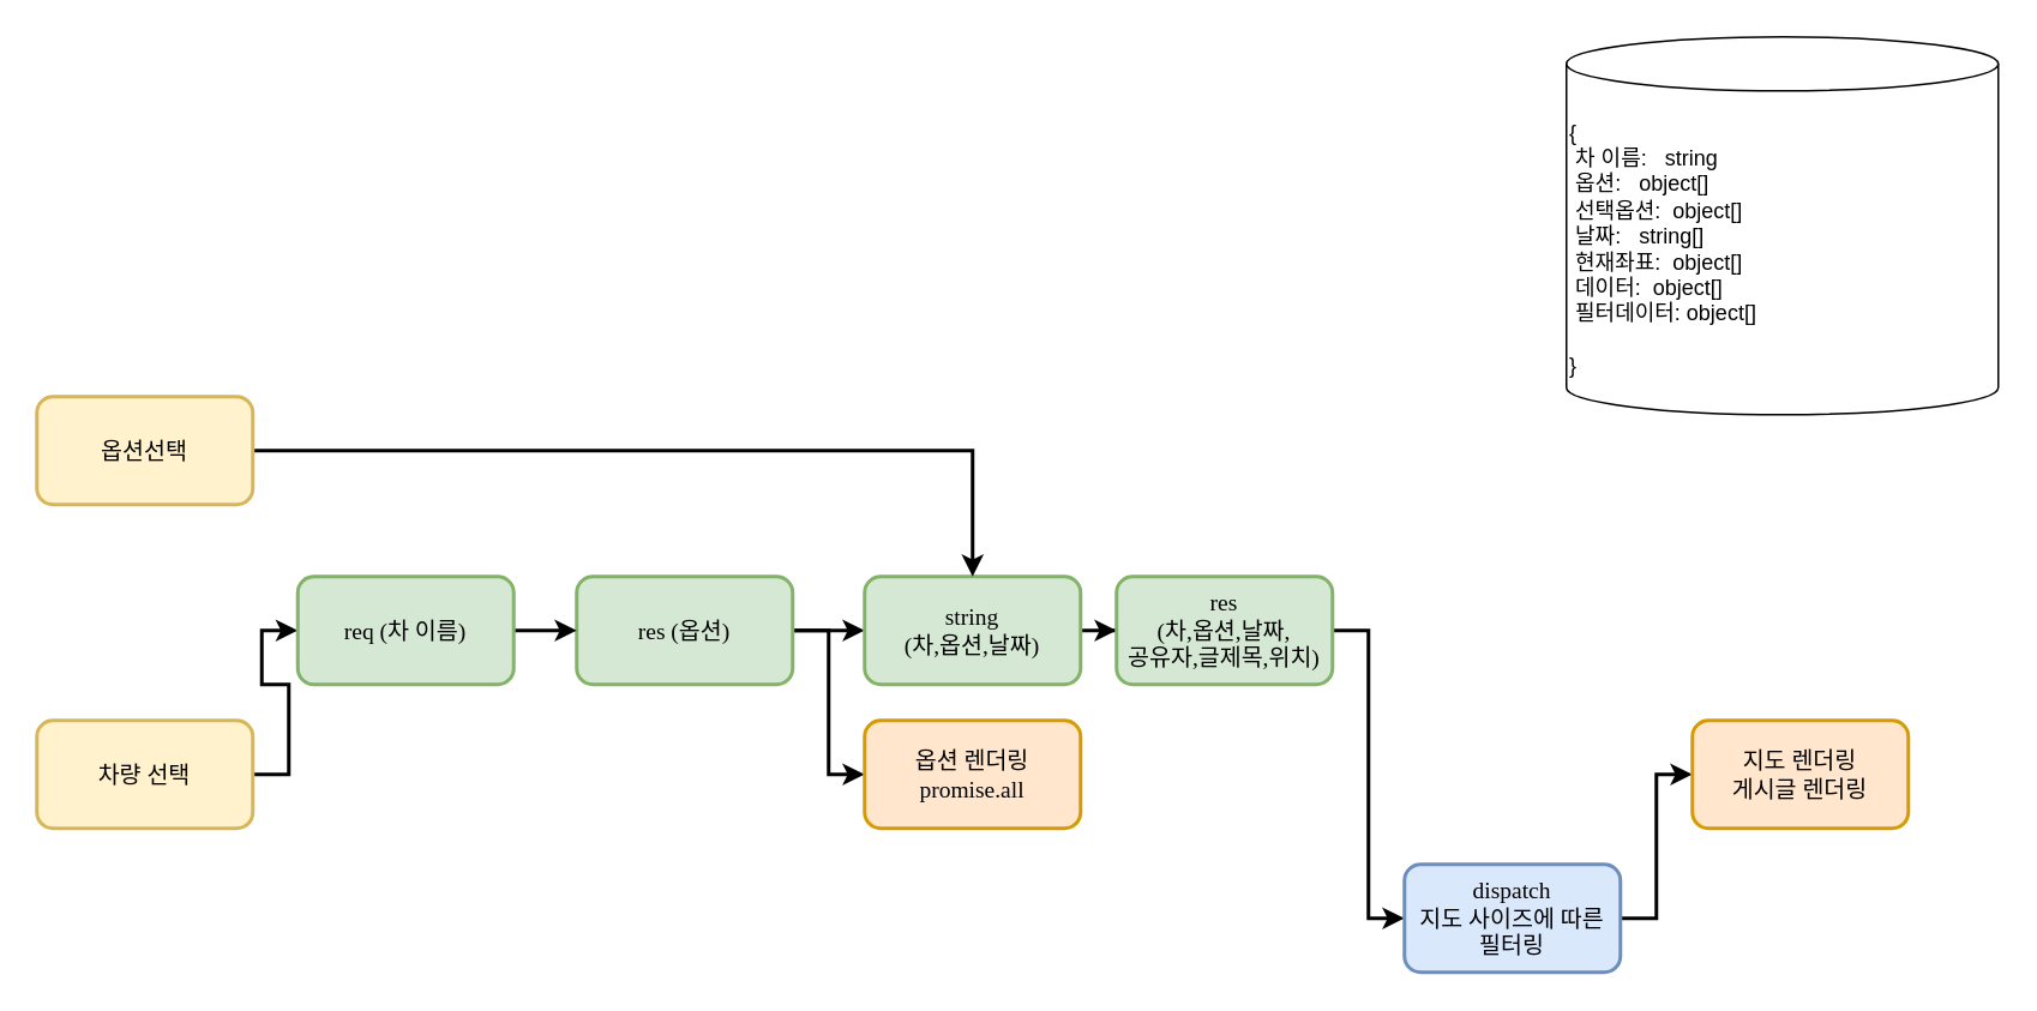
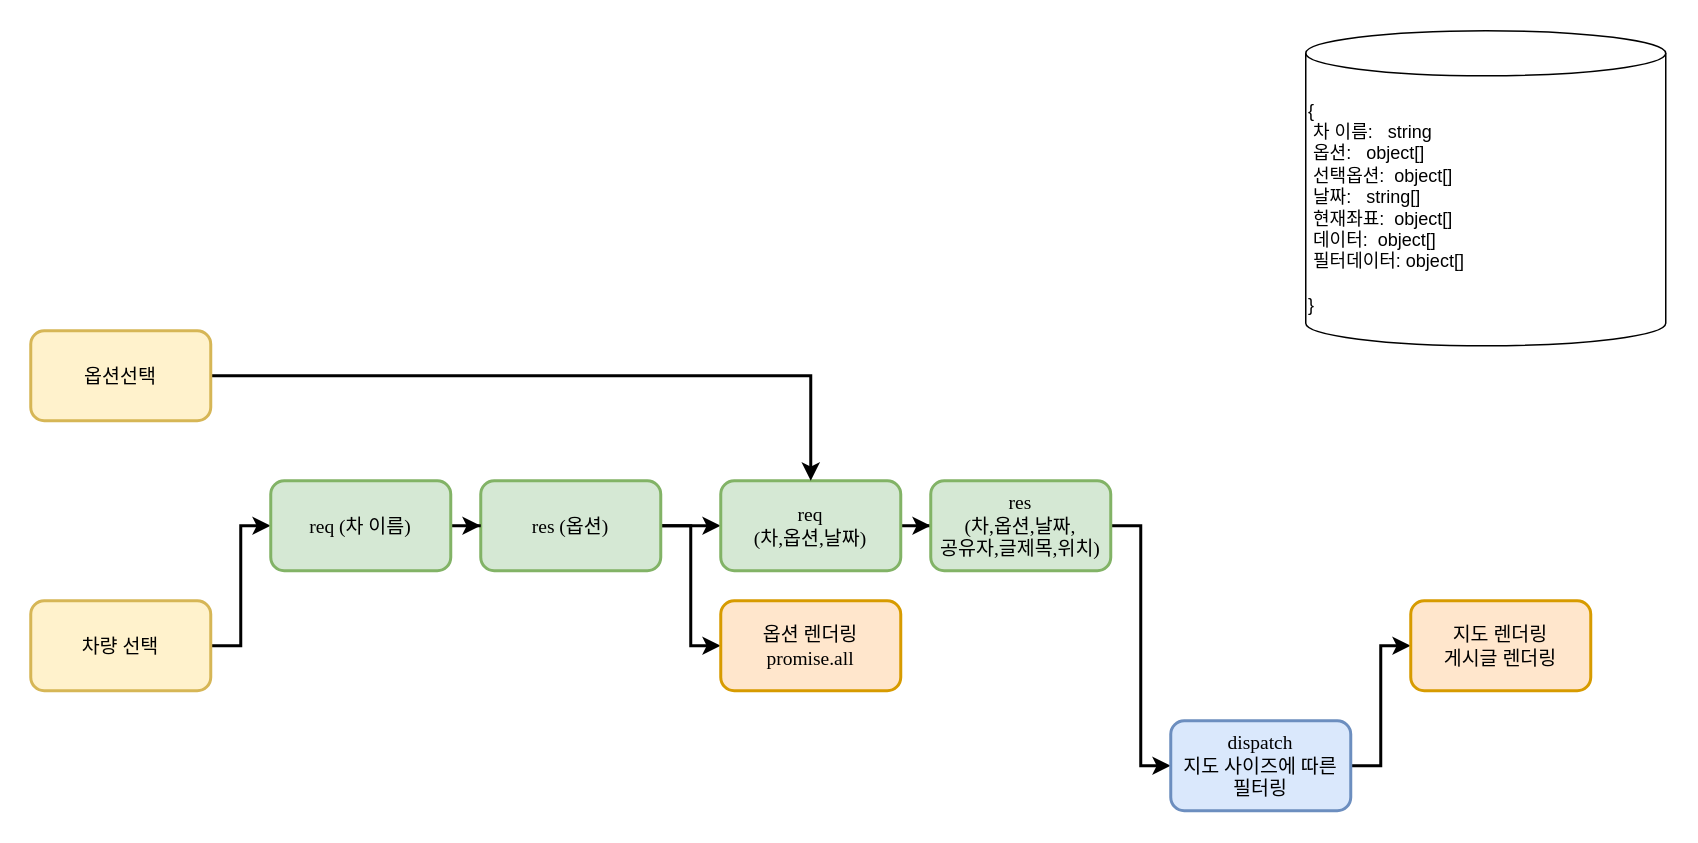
  <mxCell id="0" />
  <mxCell id="1" parent="0" />
  <mxCell id="2" style="edgeStyle=orthogonalEdgeStyle;rounded=0;orthogonalLoop=1;jettySize=auto;html=1;entryX=0;entryY=0.5;entryDx=0;entryDy=0;strokeWidth=2;fontFamily=Jua;fontSource=https%3A%2F%2Ffonts.googleapis.com%2Fcss%3Ffamily%3DJua;fontSize=13;" parent="1" source="3" target="8" edge="1"><mxGeometry relative="1" as="geometry" /></mxCell>
  <mxCell id="3" value="차량 선택" style="rounded=1;whiteSpace=wrap;html=1;fillColor=#fff2cc;strokeColor=#d6b656;strokeWidth=2;fontFamily=Jua;fontSource=https%3A%2F%2Ffonts.googleapis.com%2Fcss%3Ffamily%3DJua;fontSize=13;" parent="1" vertex="1"><mxGeometry x="20" y="400" width="120" height="60" as="geometry" /></mxCell>
  <mxCell id="4" style="edgeStyle=orthogonalEdgeStyle;rounded=0;orthogonalLoop=1;jettySize=auto;html=1;entryX=0;entryY=0.5;entryDx=0;entryDy=0;strokeWidth=2;fontFamily=Jua;fontSource=https%3A%2F%2Ffonts.googleapis.com%2Fcss%3Ffamily%3DJua;fontSize=13;" parent="1" source="6" target="9" edge="1"><mxGeometry relative="1" as="geometry" /></mxCell>
  <mxCell id="5" style="edgeStyle=orthogonalEdgeStyle;rounded=0;orthogonalLoop=1;jettySize=auto;html=1;entryX=0;entryY=0.5;entryDx=0;entryDy=0;strokeWidth=2;fontFamily=Jua;fontSource=https%3A%2F%2Ffonts.googleapis.com%2Fcss%3Ffamily%3DJua;fontSize=13;" parent="1" source="6" target="11" edge="1"><mxGeometry relative="1" as="geometry" /></mxCell>
  <mxCell id="6" value="res (옵션)" style="rounded=1;whiteSpace=wrap;html=1;fillColor=#d5e8d4;strokeColor=#82b366;strokeWidth=2;fontFamily=Jua;fontSource=https%3A%2F%2Ffonts.googleapis.com%2Fcss%3Ffamily%3DJua;fontSize=13;" parent="1" vertex="1"><mxGeometry x="320" y="320" width="120" height="60" as="geometry" /></mxCell>
  <mxCell id="7" style="edgeStyle=orthogonalEdgeStyle;rounded=0;orthogonalLoop=1;jettySize=auto;html=1;strokeWidth=2;fontFamily=Jua;fontSource=https%3A%2F%2Ffonts.googleapis.com%2Fcss%3Ffamily%3DJua;fontSize=13;" parent="1" source="8" target="6" edge="1"><mxGeometry relative="1" as="geometry" /></mxCell>
- <mxCell id="8" value="req (차 이름)" style="rounded=1;whiteSpace=wrap;html=1;fillColor=#d5e8d4;strokeColor=#82b366;strokeWidth=2;fontFamily=Jua;fontSource=https%3A%2F%2Ffonts.googleapis.com%2Fcss%3Ffamily%3DJua;fontSize=13;" parent="1" vertex="1"><mxGeometry x="165" y="320" width="120" height="60" as="geometry" /></mxCell>
+ <mxCell id="8" value="req (차 이름)" style="rounded=1;whiteSpace=wrap;html=1;fillColor=#d5e8d4;strokeColor=#82b366;strokeWidth=2;fontFamily=Jua;fontSource=https%3A%2F%2Ffonts.googleapis.com%2Fcss%3Ffamily%3DJua;fontSize=13;" parent="1" vertex="1"><mxGeometry x="180" y="320" width="120" height="60" as="geometry" /></mxCell>
  <mxCell id="9" value="옵션 렌더링&lt;br style=&quot;font-size: 13px;&quot;&gt;promise.all" style="rounded=1;whiteSpace=wrap;html=1;fillColor=#ffe6cc;strokeColor=#d79b00;strokeWidth=2;fontFamily=Jua;fontSource=https%3A%2F%2Ffonts.googleapis.com%2Fcss%3Ffamily%3DJua;fontSize=13;" parent="1" vertex="1"><mxGeometry x="480" y="400" width="120" height="60" as="geometry" /></mxCell>
  <mxCell id="10" style="edgeStyle=orthogonalEdgeStyle;rounded=0;orthogonalLoop=1;jettySize=auto;html=1;entryX=0;entryY=0.5;entryDx=0;entryDy=0;strokeWidth=2;fontFamily=Jua;fontSource=https%3A%2F%2Ffonts.googleapis.com%2Fcss%3Ffamily%3DJua;fontSize=13;" parent="1" source="11" target="15" edge="1"><mxGeometry relative="1" as="geometry" /></mxCell>
- <mxCell id="11" value="string &lt;br style=&quot;font-size: 13px;&quot;&gt;(차,옵션,날짜)" style="rounded=1;whiteSpace=wrap;html=1;fillColor=#d5e8d4;strokeColor=#82b366;strokeWidth=2;fontFamily=Jua;fontSource=https%3A%2F%2Ffonts.googleapis.com%2Fcss%3Ffamily%3DJua;fontSize=13;" parent="1" vertex="1"><mxGeometry x="480" y="320" width="120" height="60" as="geometry" /></mxCell>
+ <mxCell id="11" value="req &lt;br style=&quot;font-size: 13px;&quot;&gt;(차,옵션,날짜)" style="rounded=1;whiteSpace=wrap;html=1;fillColor=#d5e8d4;strokeColor=#82b366;strokeWidth=2;fontFamily=Jua;fontSource=https%3A%2F%2Ffonts.googleapis.com%2Fcss%3Ffamily%3DJua;fontSize=13;" parent="1" vertex="1"><mxGeometry x="480" y="320" width="120" height="60" as="geometry" /></mxCell>
  <mxCell id="12" style="edgeStyle=orthogonalEdgeStyle;rounded=0;orthogonalLoop=1;jettySize=auto;html=1;entryX=0.5;entryY=0;entryDx=0;entryDy=0;strokeWidth=2;fontFamily=Jua;fontSource=https%3A%2F%2Ffonts.googleapis.com%2Fcss%3Ffamily%3DJua;fontSize=13;" parent="1" source="13" target="11" edge="1"><mxGeometry relative="1" as="geometry" /></mxCell>
  <mxCell id="13" value="옵션선택" style="rounded=1;whiteSpace=wrap;html=1;fillColor=#fff2cc;strokeColor=#d6b656;strokeWidth=2;fontFamily=Jua;fontSource=https%3A%2F%2Ffonts.googleapis.com%2Fcss%3Ffamily%3DJua;fontSize=13;" parent="1" vertex="1"><mxGeometry x="20" y="220" width="120" height="60" as="geometry" /></mxCell>
  <mxCell id="14" style="edgeStyle=orthogonalEdgeStyle;rounded=0;orthogonalLoop=1;jettySize=auto;html=1;entryX=0;entryY=0.5;entryDx=0;entryDy=0;strokeWidth=2;fontFamily=Jua;fontSource=https%3A%2F%2Ffonts.googleapis.com%2Fcss%3Ffamily%3DJua;fontSize=13;" parent="1" source="15" target="17" edge="1"><mxGeometry relative="1" as="geometry" /></mxCell>
  <mxCell id="15" value="res&lt;br style=&quot;font-size: 13px;&quot;&gt;(차,옵션,날짜,&lt;br style=&quot;font-size: 13px;&quot;&gt;공유자,글제목,위치)" style="rounded=1;whiteSpace=wrap;html=1;fillColor=#d5e8d4;strokeColor=#82b366;strokeWidth=2;fontFamily=Jua;fontSource=https%3A%2F%2Ffonts.googleapis.com%2Fcss%3Ffamily%3DJua;fontSize=13;" parent="1" vertex="1"><mxGeometry x="620" y="320" width="120" height="60" as="geometry" /></mxCell>
  <mxCell id="16" style="edgeStyle=orthogonalEdgeStyle;rounded=0;orthogonalLoop=1;jettySize=auto;html=1;entryX=0;entryY=0.5;entryDx=0;entryDy=0;strokeWidth=2;fontFamily=Jua;fontSource=https%3A%2F%2Ffonts.googleapis.com%2Fcss%3Ffamily%3DJua;fontSize=13;" parent="1" source="17" target="18" edge="1"><mxGeometry relative="1" as="geometry" /></mxCell>
  <mxCell id="17" value="dispatch&lt;br style=&quot;font-size: 13px;&quot;&gt;지도 사이즈에 따른&lt;br style=&quot;font-size: 13px;&quot;&gt;필터링" style="rounded=1;whiteSpace=wrap;html=1;fillColor=#dae8fc;strokeColor=#6c8ebf;strokeWidth=2;fontFamily=Jua;fontSource=https%3A%2F%2Ffonts.googleapis.com%2Fcss%3Ffamily%3DJua;fontSize=13;" parent="1" vertex="1"><mxGeometry x="780" y="480" width="120" height="60" as="geometry" /></mxCell>
  <mxCell id="18" value="지도 렌더링&lt;br style=&quot;font-size: 13px;&quot;&gt;게시글 렌더링" style="rounded=1;whiteSpace=wrap;html=1;fillColor=#ffe6cc;strokeColor=#d79b00;strokeWidth=2;fontFamily=Jua;fontSource=https%3A%2F%2Ffonts.googleapis.com%2Fcss%3Ffamily%3DJua;fontSize=13;" parent="1" vertex="1"><mxGeometry x="940" y="400" width="120" height="60" as="geometry" /></mxCell>
  <mxCell id="19" value="{&lt;br&gt;&lt;div style=&quot;&quot;&gt;&lt;span style=&quot;background-color: initial; white-space: pre;&quot;&gt; &lt;/span&gt;&lt;span style=&quot;background-color: initial;&quot;&gt;차 이름: &lt;span style=&quot;white-space: pre;&quot;&gt; &lt;span style=&quot;white-space: pre;&quot;&gt; &lt;/span&gt;&lt;/span&gt;string&lt;br&gt;&lt;span style=&quot;white-space: pre;&quot;&gt; &lt;/span&gt;옵션: &lt;span style=&quot;white-space: pre;&quot;&gt; &lt;span style=&quot;white-space: pre;&quot;&gt; &lt;/span&gt;&lt;/span&gt;object[]&lt;br&gt;&lt;span style=&quot;white-space: pre;&quot;&gt; &lt;/span&gt;선택옵션:&lt;span style=&quot;white-space: pre;&quot;&gt; &lt;span style=&quot;white-space: pre;&quot;&gt; &lt;/span&gt;&lt;/span&gt;object[]&lt;br&gt;&lt;span style=&quot;white-space: pre;&quot;&gt; &lt;/span&gt;날짜: &lt;span style=&quot;white-space: pre;&quot;&gt; &lt;span style=&quot;white-space: pre;&quot;&gt; &lt;/span&gt;&lt;/span&gt;string[]&lt;br&gt;&lt;span style=&quot;white-space: pre;&quot;&gt; &lt;/span&gt;현재좌표:&lt;span style=&quot;white-space: pre;&quot;&gt; &lt;span style=&quot;white-space: pre;&quot;&gt; &lt;/span&gt;&lt;/span&gt;object[]&lt;br&gt;&lt;span style=&quot;white-space: pre;&quot;&gt; &lt;/span&gt;데이터:&lt;span style=&quot;white-space: pre;&quot;&gt; &lt;span style=&quot;white-space: pre;&quot;&gt; &lt;/span&gt;&lt;/span&gt;object[]&lt;br&gt;&lt;span style=&quot;white-space: pre;&quot;&gt; &lt;/span&gt;필터데이터:&lt;span style=&quot;white-space: pre;&quot;&gt; &lt;/span&gt;object[]&lt;br&gt;&lt;span style=&quot;white-space: pre;&quot;&gt; &lt;/span&gt;&amp;nbsp;&lt;/span&gt;&lt;/div&gt;}" style="shape=cylinder3;whiteSpace=wrap;html=1;boundedLbl=1;backgroundOutline=1;size=15;align=left;" parent="1" vertex="1"><mxGeometry x="870" y="20" width="240" height="210" as="geometry" /></mxCell>
